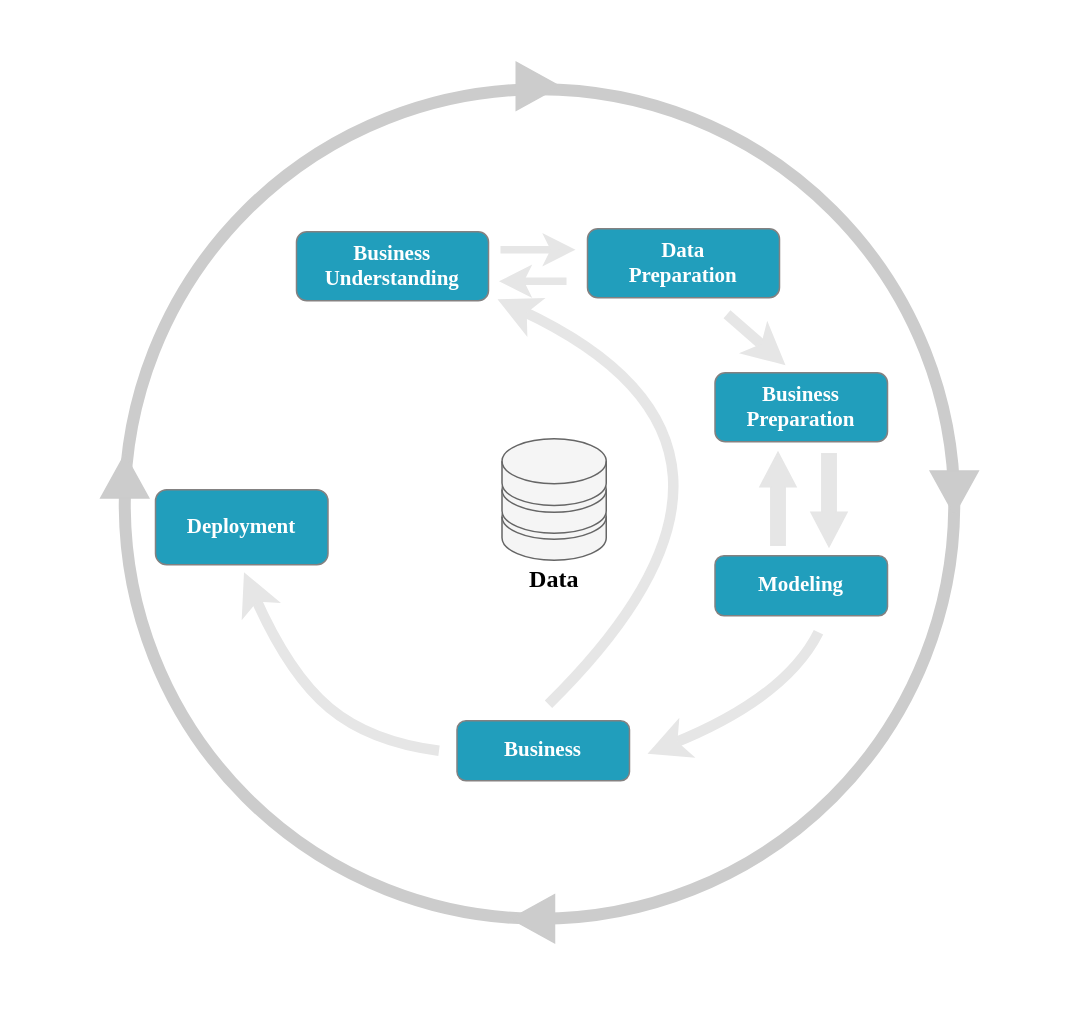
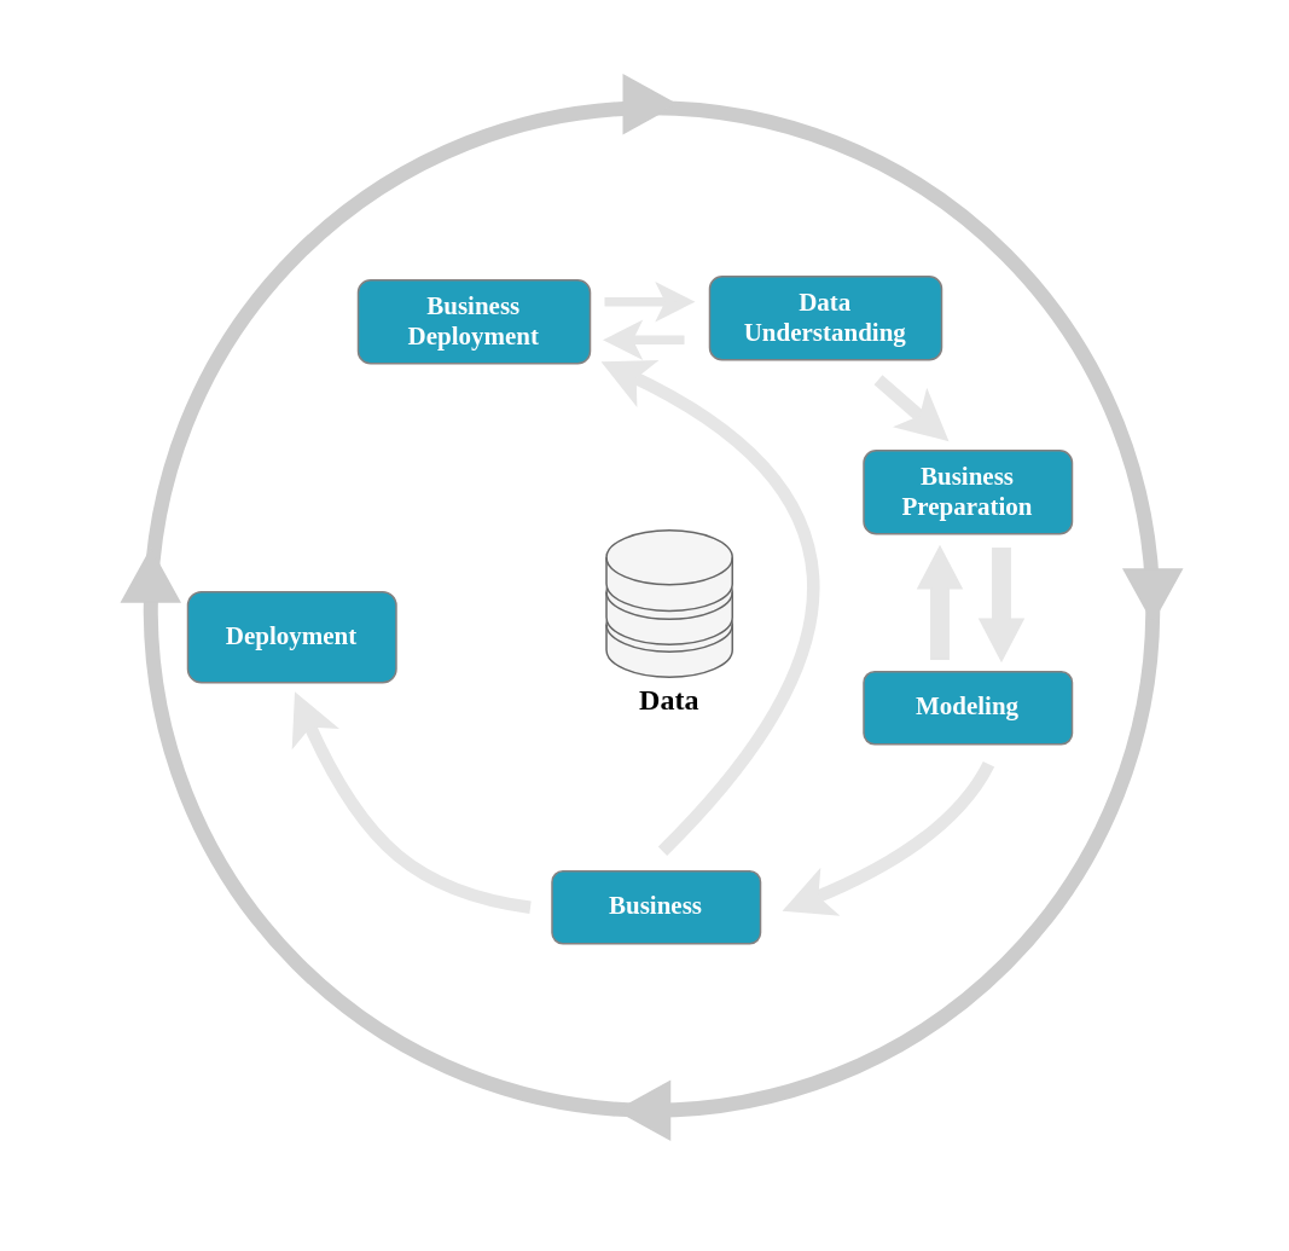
  <mxCell id="0" />
  <mxCell id="1" parent="0" />
  <mxCell id="2" value="" style="rounded=0;whiteSpace=wrap;html=1;strokeColor=none;fillColor=none;" parent="1" vertex="1"><mxGeometry x="20" y="20" width="669" height="648" as="geometry" /></mxCell>
  <mxCell id="3" value="" style="ellipse;whiteSpace=wrap;html=1;aspect=fixed;container=0;horizontal=1;strokeWidth=8;strokeColor=#CCCCCC;" parent="1" vertex="1"><mxGeometry x="82.5" y="59" width="553" height="553" as="geometry" /></mxCell>
  <mxCell id="4" value="" style="shape=cylinder3;whiteSpace=wrap;html=1;boundedLbl=1;backgroundOutline=1;size=15;fillColor=#f5f5f5;strokeColor=#666666;fontColor=#333333;" parent="1" vertex="1"><mxGeometry x="334" y="329" width="69.5" height="44" as="geometry" /></mxCell>
  <mxCell id="5" value="" style="shape=cylinder3;whiteSpace=wrap;html=1;boundedLbl=1;backgroundOutline=1;size=15;fillColor=#f5f5f5;strokeColor=#666666;fontColor=#333333;" parent="1" vertex="1"><mxGeometry x="334" y="311" width="69.5" height="44" as="geometry" /></mxCell>
  <mxCell id="6" value="" style="shape=cylinder3;whiteSpace=wrap;html=1;boundedLbl=1;backgroundOutline=1;size=15;fillColor=#f5f5f5;strokeColor=#666666;fontColor=#333333;" parent="1" vertex="1"><mxGeometry x="334" y="292" width="69.5" height="44.5" as="geometry" /></mxCell>
  <mxCell id="7" value="&lt;b&gt;&lt;font face=&quot;Verdana&quot; style=&quot;font-size: 16px;&quot;&gt;Data&lt;/font&gt;&lt;/b&gt;" style="text;html=1;align=center;verticalAlign=middle;whiteSpace=wrap;rounded=0;" parent="1" vertex="1"><mxGeometry x="338.75" y="370" width="60" height="30" as="geometry" /></mxCell>
  <mxCell id="8" value="&lt;font color=&quot;#ffffff&quot; face=&quot;Verdana&quot; style=&quot;font-size: 14px;&quot;&gt;&lt;b&gt;Business&lt;/b&gt;&lt;/font&gt;" style="rounded=1;whiteSpace=wrap;html=1;strokeColor=#838181;fillColor=#219EBC;" parent="1" vertex="1"><mxGeometry x="304" y="480" width="115" height="40" as="geometry" /></mxCell>
  <mxCell id="9" value="&lt;font color=&quot;#ffffff&quot; face=&quot;Verdana&quot; style=&quot;font-size: 14px;&quot;&gt;&lt;b&gt;Modeling&lt;/b&gt;&lt;/font&gt;" style="rounded=1;whiteSpace=wrap;html=1;strokeColor=#838181;fillColor=#219EBC;" parent="1" vertex="1"><mxGeometry x="476" y="370" width="115" height="40" as="geometry" /></mxCell>
  <mxCell id="10" value="&lt;font color=&quot;#ffffff&quot; face=&quot;Verdana&quot; style=&quot;font-size: 14px;&quot;&gt;&lt;b&gt;Business&lt;/b&gt;&lt;/font&gt;&lt;div&gt;&lt;font color=&quot;#ffffff&quot; face=&quot;Verdana&quot; style=&quot;font-size: 14px;&quot;&gt;&lt;b&gt;Preparation&lt;/b&gt;&lt;/font&gt;&lt;/div&gt;" style="rounded=1;whiteSpace=wrap;html=1;strokeColor=#838181;fillColor=#219EBC;" parent="1" vertex="1"><mxGeometry x="476" y="248" width="115" height="46" as="geometry" /></mxCell>
- <mxCell id="11" value="&lt;font color=&quot;#ffffff&quot; face=&quot;Verdana&quot; style=&quot;font-size: 14px;&quot;&gt;&lt;b&gt;Data&lt;/b&gt;&lt;/font&gt;&lt;div&gt;&lt;font face=&quot;Verdana&quot; color=&quot;#ffffff&quot;&gt;&lt;span style=&quot;font-size: 14px;&quot;&gt;&lt;b&gt;Preparation&lt;/b&gt;&lt;/span&gt;&lt;/font&gt;&lt;/div&gt;" style="rounded=1;whiteSpace=wrap;html=1;strokeColor=#838181;fillColor=#219EBC;" parent="1" vertex="1"><mxGeometry x="391" y="152" width="128" height="46" as="geometry" /></mxCell>
- <mxCell id="12" value="&lt;font face=&quot;Verdana&quot; color=&quot;#ffffff&quot;&gt;&lt;span style=&quot;font-size: 14px;&quot;&gt;&lt;b&gt;Business&lt;/b&gt;&lt;/span&gt;&lt;/font&gt;&lt;br&gt;&lt;div&gt;&lt;font face=&quot;Verdana&quot; color=&quot;#ffffff&quot;&gt;&lt;span style=&quot;font-size: 14px;&quot;&gt;&lt;b&gt;Understanding&lt;/b&gt;&lt;/span&gt;&lt;/font&gt;&lt;/div&gt;" style="rounded=1;whiteSpace=wrap;html=1;strokeColor=#838181;fillColor=#219EBC;" parent="1" vertex="1"><mxGeometry x="197" y="154" width="128" height="46" as="geometry" /></mxCell>
+ <mxCell id="11" value="&lt;font color=&quot;#ffffff&quot; face=&quot;Verdana&quot; style=&quot;font-size: 14px;&quot;&gt;&lt;b&gt;Data&lt;/b&gt;&lt;/font&gt;&lt;div&gt;&lt;font face=&quot;Verdana&quot; color=&quot;#ffffff&quot;&gt;&lt;span style=&quot;font-size: 14px;&quot;&gt;&lt;b&gt;Understanding&lt;/b&gt;&lt;/span&gt;&lt;/font&gt;&lt;/div&gt;" style="rounded=1;whiteSpace=wrap;html=1;strokeColor=#838181;fillColor=#219EBC;" parent="1" vertex="1"><mxGeometry x="391" y="152" width="128" height="46" as="geometry" /></mxCell>
+ <mxCell id="12" value="&lt;font face=&quot;Verdana&quot; color=&quot;#ffffff&quot;&gt;&lt;span style=&quot;font-size: 14px;&quot;&gt;&lt;b&gt;Business&lt;/b&gt;&lt;/span&gt;&lt;/font&gt;&lt;br&gt;&lt;div&gt;&lt;font face=&quot;Verdana&quot; color=&quot;#ffffff&quot;&gt;&lt;span style=&quot;font-size: 14px;&quot;&gt;&lt;b&gt;Deployment&lt;/b&gt;&lt;/span&gt;&lt;/font&gt;&lt;/div&gt;" style="rounded=1;whiteSpace=wrap;html=1;strokeColor=#838181;fillColor=#219EBC;" parent="1" vertex="1"><mxGeometry x="197" y="154" width="128" height="46" as="geometry" /></mxCell>
  <mxCell id="13" value="&lt;font color=&quot;#ffffff&quot; face=&quot;Verdana&quot; style=&quot;font-size: 14px;&quot;&gt;&lt;b&gt;Deployment&lt;/b&gt;&lt;/font&gt;" style="rounded=1;whiteSpace=wrap;html=1;strokeColor=#838181;fillColor=#219EBC;" parent="1" vertex="1"><mxGeometry x="103" y="326" width="115" height="50" as="geometry" /></mxCell>
  <mxCell id="14" value="" style="html=1;shadow=0;dashed=0;align=center;verticalAlign=middle;shape=mxgraph.arrows2.arrow;dy=0.52;dx=29;notch=0;rotation=-90;strokeColor=#CCCCCC;fillColor=#CCCCCC;" parent="1" vertex="1"><mxGeometry x="68" y="301" width="29" height="32" as="geometry" /></mxCell>
  <mxCell id="15" value="" style="html=1;shadow=0;dashed=0;align=center;verticalAlign=middle;shape=mxgraph.arrows2.arrow;dy=0.52;dx=29;notch=0;rotation=-180;strokeColor=#CCCCCC;fillColor=#CCCCCC;" parent="1" vertex="1"><mxGeometry x="340" y="596" width="29" height="32" as="geometry" /></mxCell>
  <mxCell id="16" value="" style="html=1;shadow=0;dashed=0;align=center;verticalAlign=middle;shape=mxgraph.arrows2.arrow;dy=0.52;dx=29;notch=0;rotation=0;strokeColor=#CCCCCC;fillColor=#CCCCCC;" parent="1" vertex="1"><mxGeometry x="343.5" y="41" width="29" height="32" as="geometry" /></mxCell>
  <mxCell id="17" value="" style="html=1;shadow=0;dashed=0;align=center;verticalAlign=middle;shape=mxgraph.arrows2.arrow;dy=0.52;dx=29;notch=0;rotation=90;strokeColor=#CCCCCC;fillColor=#CCCCCC;" parent="1" vertex="1"><mxGeometry x="621" y="312" width="29" height="32" as="geometry" /></mxCell>
  <mxCell id="18" value="" style="html=1;shadow=0;dashed=0;align=center;verticalAlign=middle;shape=mxgraph.arrows2.arrow;dy=0.6;dx=22.92;direction=south;notch=0;fillStyle=auto;fillColor=#E6E6E6;strokeColor=#E6E6E6;" parent="1" vertex="1"><mxGeometry x="540" y="302" width="24" height="62" as="geometry" /></mxCell>
  <mxCell id="19" value="" style="html=1;shadow=0;dashed=0;align=center;verticalAlign=middle;shape=mxgraph.arrows2.arrow;dy=0.6;dx=22.92;direction=south;notch=0;fillStyle=auto;fillColor=#E6E6E6;strokeColor=#E6E6E6;rotation=-180;" parent="1" vertex="1"><mxGeometry x="506" y="301" width="24" height="62" as="geometry" /></mxCell>
  <mxCell id="20" value="" style="curved=1;endArrow=classic;html=1;rounded=0;strokeWidth=7;targetPerimeterSpacing=1;startArrow=none;startFill=0;strokeColor=#E6E6E6;" parent="1" edge="1"><mxGeometry width="50" height="50" relative="1" as="geometry"><mxPoint x="545" y="421" as="sourcePoint" /><mxPoint x="431" y="502" as="targetPoint" /><Array as="points"><mxPoint x="523" y="465" /></Array></mxGeometry></mxCell>
  <mxCell id="21" value="" style="curved=1;endArrow=classic;html=1;rounded=0;strokeWidth=7;targetPerimeterSpacing=1;startArrow=none;startFill=0;strokeColor=#E6E6E6;" parent="1" edge="1"><mxGeometry width="50" height="50" relative="1" as="geometry"><mxPoint x="292" y="500" as="sourcePoint" /><mxPoint x="162" y="381" as="targetPoint" /><Array as="points"><mxPoint x="246" y="494" /><mxPoint x="192" y="449" /></Array></mxGeometry></mxCell>
  <mxCell id="22" value="" style="curved=1;endArrow=classic;html=1;rounded=0;strokeWidth=7;targetPerimeterSpacing=1;startArrow=none;startFill=0;strokeColor=#E6E6E6;" parent="1" edge="1"><mxGeometry width="50" height="50" relative="1" as="geometry"><mxPoint x="365" y="469" as="sourcePoint" /><mxPoint x="331" y="199" as="targetPoint" /><Array as="points"><mxPoint x="540" y="296.5" /></Array></mxGeometry></mxCell>
  <mxCell id="23" value="" style="curved=1;endArrow=classic;html=1;rounded=0;strokeWidth=7;targetPerimeterSpacing=1;startArrow=none;startFill=0;strokeColor=#E6E6E6;" parent="1" edge="1"><mxGeometry width="50" height="50" relative="1" as="geometry"><mxPoint x="484" y="209" as="sourcePoint" /><mxPoint x="523" y="243" as="targetPoint" /><Array as="points" /></mxGeometry></mxCell>
  <mxCell id="24" value="" style="curved=1;endArrow=classic;html=1;rounded=0;strokeWidth=5;targetPerimeterSpacing=1;startArrow=none;startFill=0;strokeColor=#E6E6E6;" parent="1" edge="1"><mxGeometry width="50" height="50" relative="1" as="geometry"><mxPoint x="333" y="166" as="sourcePoint" /><mxPoint x="383" y="166" as="targetPoint" /><Array as="points" /></mxGeometry></mxCell>
  <mxCell id="25" value="" style="curved=1;endArrow=classic;html=1;rounded=0;strokeWidth=5;targetPerimeterSpacing=1;startArrow=none;startFill=0;strokeColor=#E6E6E6;" parent="1" edge="1"><mxGeometry width="50" height="50" relative="1" as="geometry"><mxPoint x="377" y="187" as="sourcePoint" /><mxPoint x="332" y="187" as="targetPoint" /><Array as="points" /></mxGeometry></mxCell>
